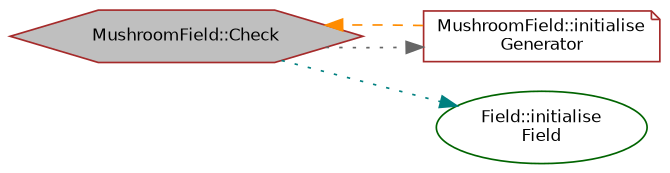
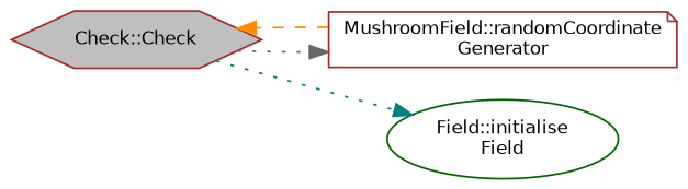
  digraph {
    rankdir=LR
    node [color=brown fillcolor=white fontname=Helvetica fontsize=10 style=filled]
    edge [fontname=Helvetica fontsize=10 labelfontname=Helvetica labelfontsize=10 style=dotted]
-   n1 [fillcolor=grey75 fontcolor=black height=0.2 label="MushroomField::Check" shape=hexagon width=0.4]
-   n2 [height=0.2 label="MushroomField::initialise\lGenerator" shape=note width=0.4]
+   n1 [fillcolor=grey75 fontcolor=black height=0.2 label="Check::Check" shape=hexagon width=0.4]
+   n2 [height=0.2 label="MushroomField::randomCoordinate\lGenerator" shape=note width=0.4]
    n3 [color=darkgreen height=0.2 label="Field::initialise\lField" shape=ellipse width=0.4]
    n1 -> n2 [color=gray40]
    n1 -> n3 [color=teal]
    n2 -> n1 [color=darkorange style=dashed]
  }
